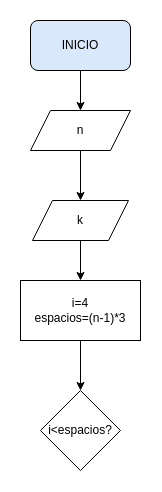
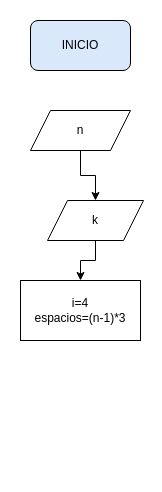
  <mxCell id="0" />
  <mxCell id="1" parent="0" />
- <mxCell id="2" value="" style="edgeStyle=orthogonalEdgeStyle;rounded=0;orthogonalLoop=1;jettySize=auto;html=1;" edge="1" parent="1" source="3" target="5"><mxGeometry relative="1" as="geometry" /></mxCell>
  <mxCell id="3" value="INICIO" style="rounded=1;whiteSpace=wrap;html=1;fillColor=#dae8fc;" vertex="1" parent="1"><mxGeometry x="30" y="20" width="100" height="50" as="geometry" /></mxCell>
  <mxCell id="4" value="" style="edgeStyle=orthogonalEdgeStyle;rounded=0;orthogonalLoop=1;jettySize=auto;html=1;" edge="1" parent="1" source="5" target="7"><mxGeometry relative="1" as="geometry" /></mxCell>
  <mxCell id="5" value="n" style="shape=parallelogram;perimeter=parallelogramPerimeter;whiteSpace=wrap;html=1;fixedSize=1;" vertex="1" parent="1"><mxGeometry x="30" y="110" width="100" height="40" as="geometry" /></mxCell>
  <mxCell id="6" value="" style="edgeStyle=orthogonalEdgeStyle;rounded=0;orthogonalLoop=1;jettySize=auto;html=1;" edge="1" parent="1" source="7" target="9"><mxGeometry relative="1" as="geometry" /></mxCell>
- <mxCell id="7" value="k" style="shape=parallelogram;perimeter=parallelogramPerimeter;whiteSpace=wrap;html=1;fixedSize=1;" vertex="1" parent="1"><mxGeometry x="32" y="200" width="96" height="40" as="geometry" /></mxCell>
- <mxCell id="8" value="" style="edgeStyle=orthogonalEdgeStyle;rounded=0;orthogonalLoop=1;jettySize=auto;html=1;" edge="1" parent="1" source="9" target="10"><mxGeometry relative="1" as="geometry" /></mxCell>
+ <mxCell id="7" value="k" style="shape=parallelogram;perimeter=parallelogramPerimeter;whiteSpace=wrap;html=1;fixedSize=1;" vertex="1" parent="1"><mxGeometry x="47" y="200" width="96" height="40" as="geometry" /></mxCell>
  <mxCell id="9" value="&lt;div&gt;i=4&lt;/div&gt;espacios=(n-1)*3" style="whiteSpace=wrap;html=1;" vertex="1" parent="1"><mxGeometry x="20" y="280" width="120" height="60" as="geometry" /></mxCell>
- <mxCell id="10" value="i&amp;lt;espacios?" style="rhombus;whiteSpace=wrap;html=1;" vertex="1" parent="1"><mxGeometry x="40" y="390" width="80" height="80" as="geometry" /></mxCell>
